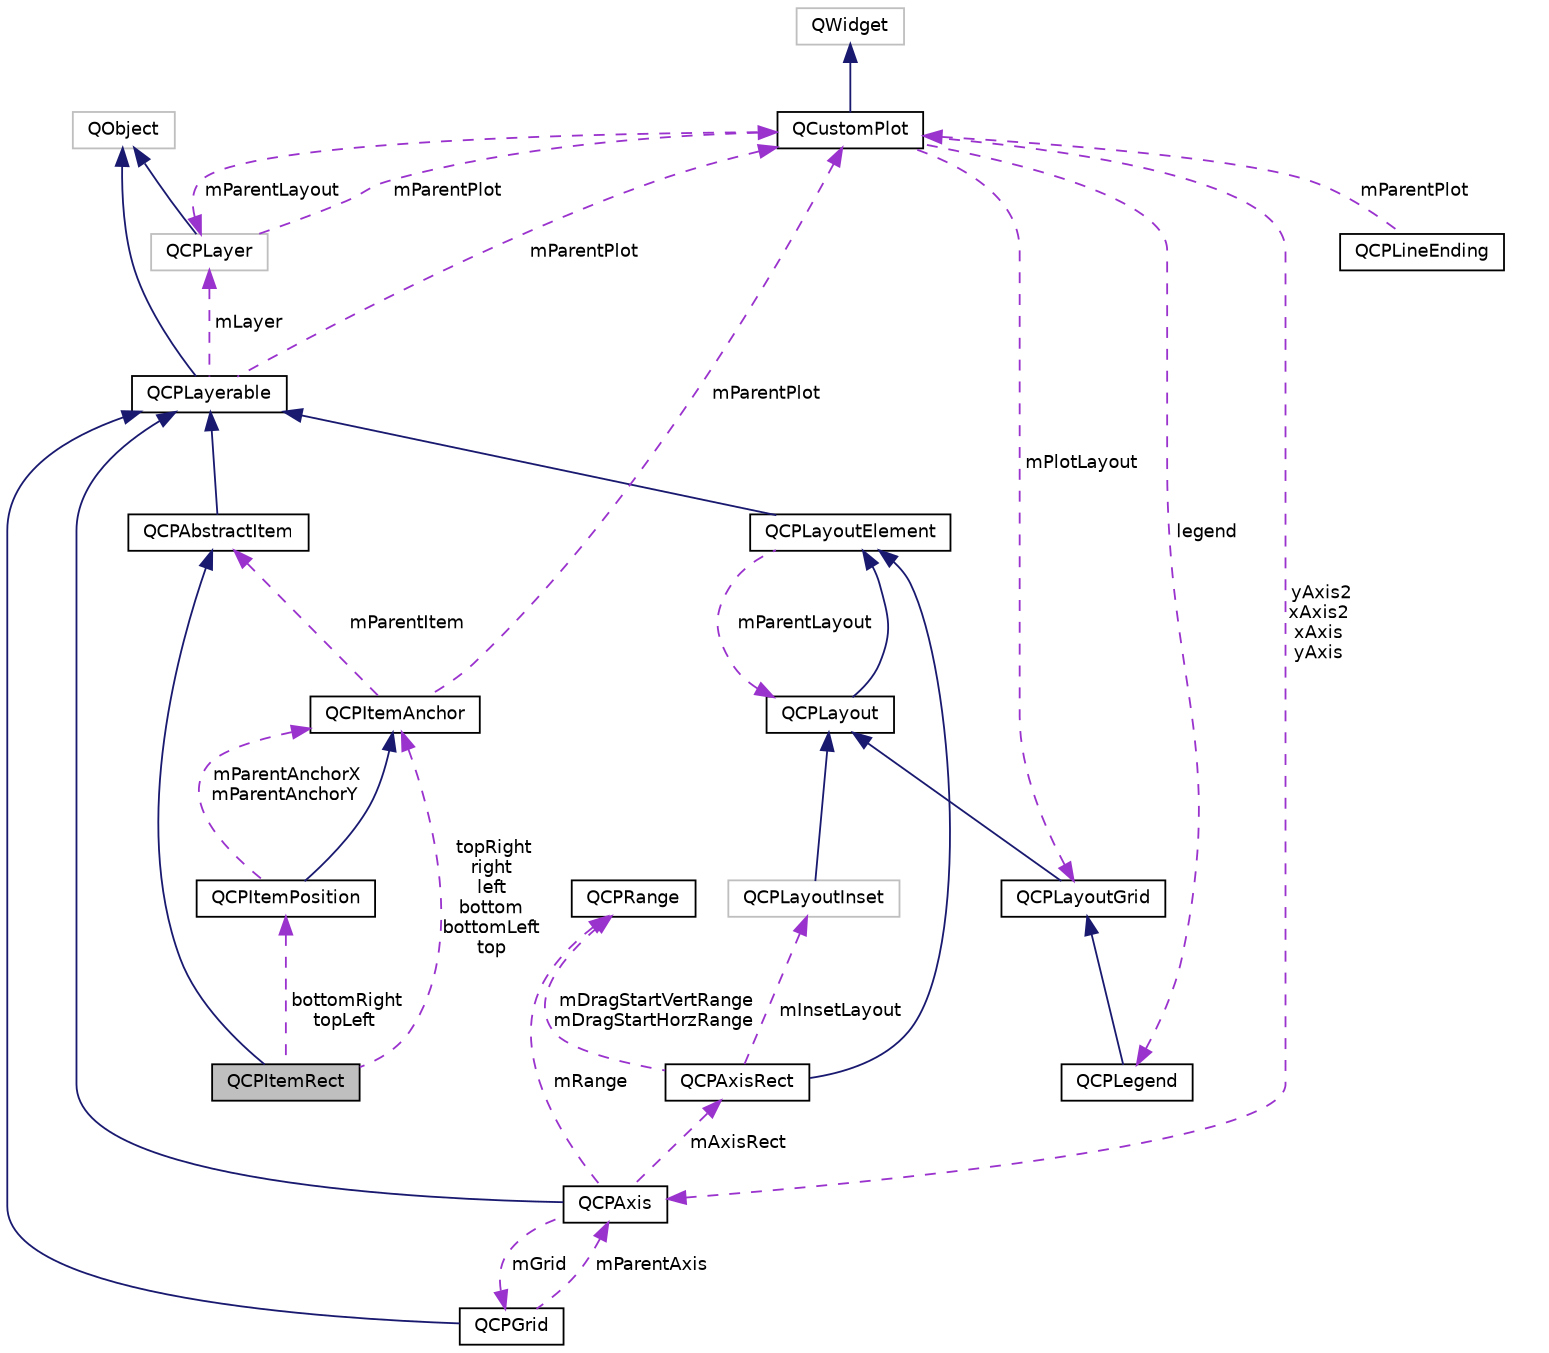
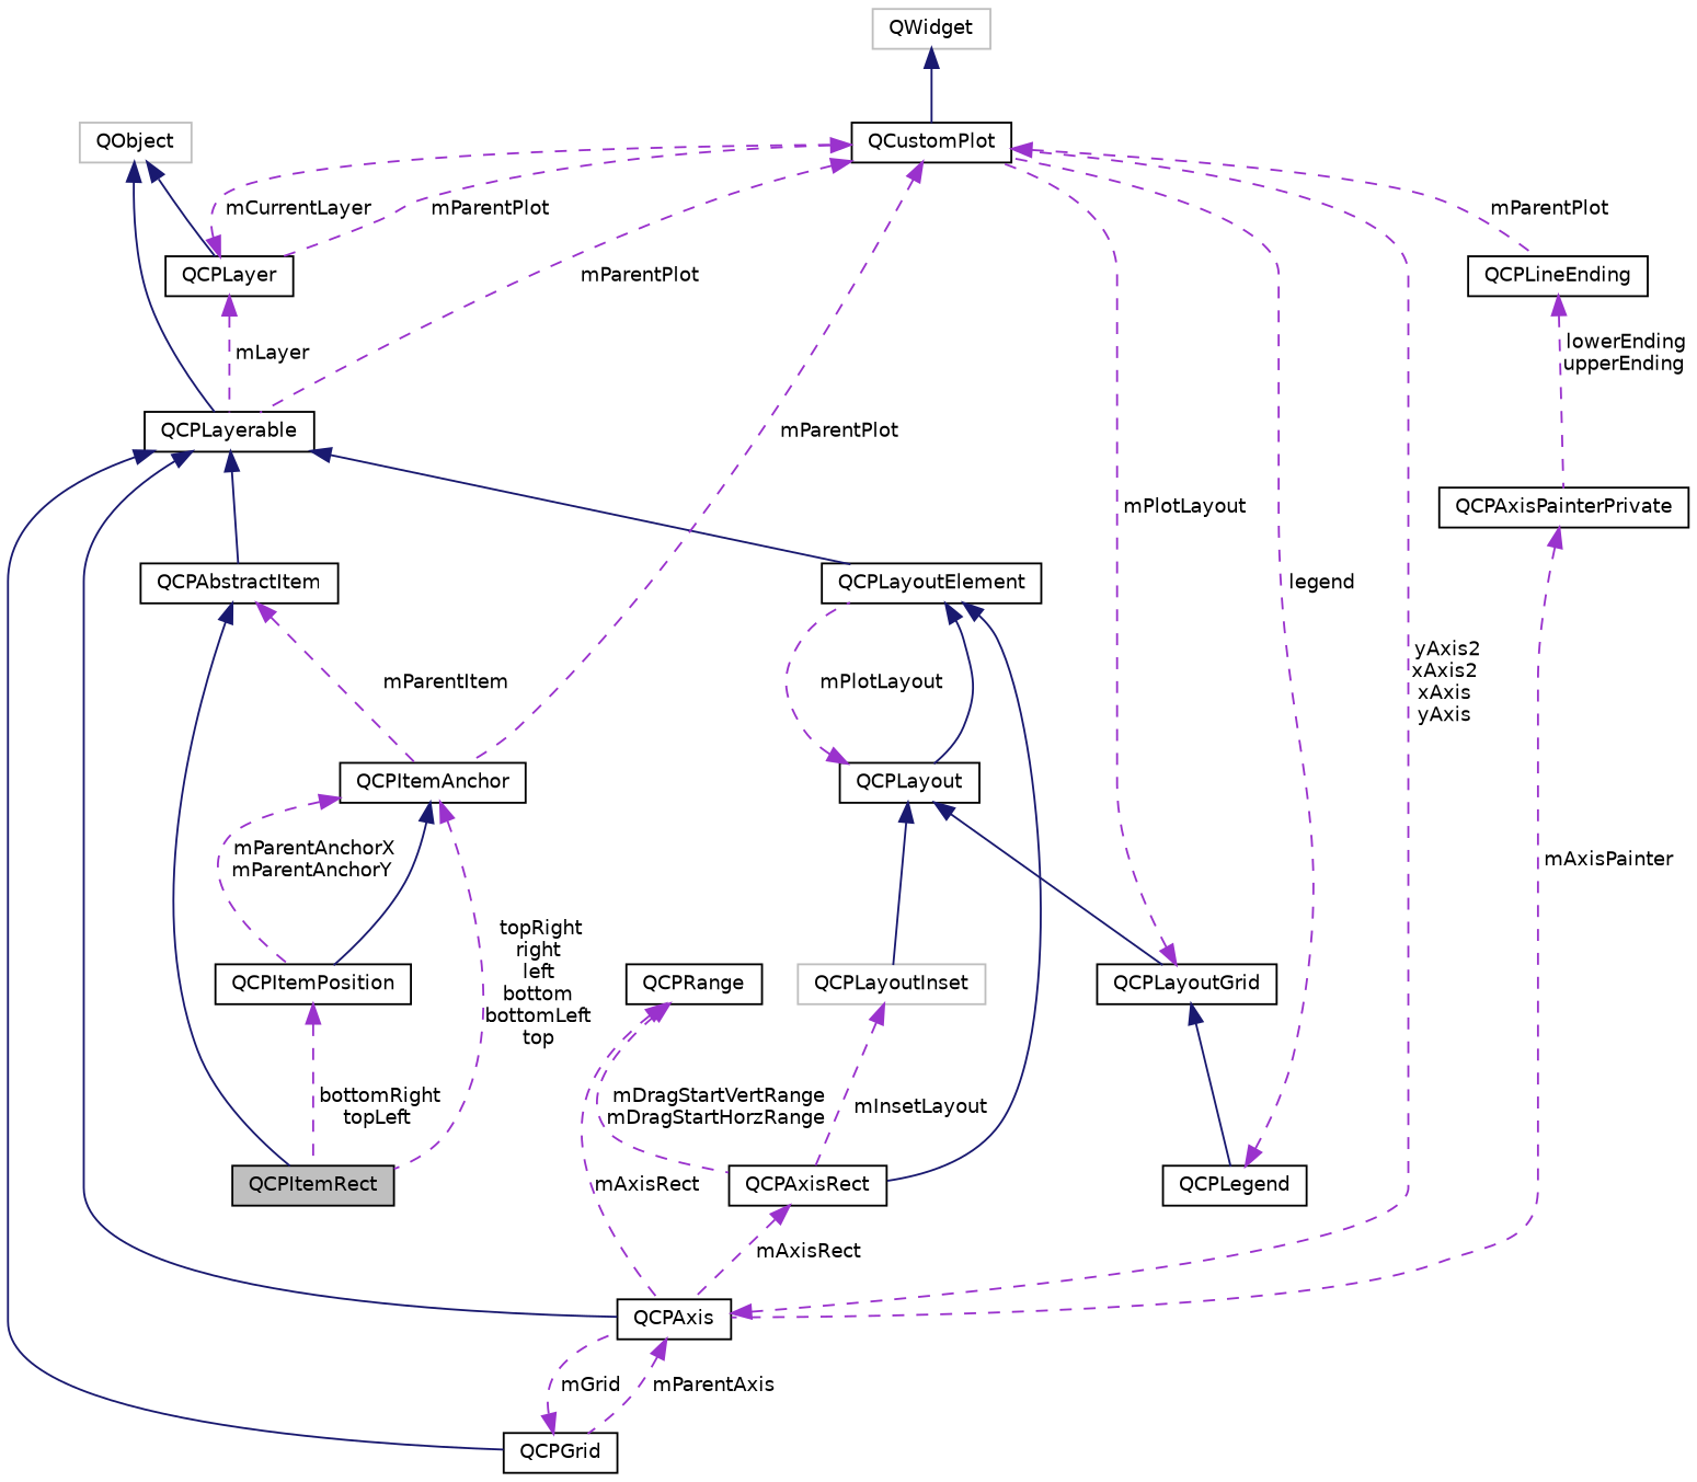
  digraph {
    node [color=black fillcolor=white fontname=Helvetica fontsize=10 shape=record style=filled]
    edge [color=darkorchid3 dir=back fontname=Helvetica fontsize=10 labelfontname=Helvetica labelfontsize=10 style=dashed]
    n1 [fillcolor=grey75 fontcolor=black height=0.2 label=QCPItemRect width=0.4]
    n2 [height=0.2 label=QCPAbstractItem width=0.4]
    n3 [height=0.2 label=QCPItemAnchor width=0.4]
    n4 [height=0.2 label=QCPItemPosition width=0.4]
    n5 [height=0.2 label=QCPLayerable width=0.4]
    n6 [height=0.2 label=QCPLayoutElement width=0.4]
    n7 [height=0.2 label=QCPAxis width=0.4]
    n8 [height=0.2 label=QCPGrid width=0.4]
    n9 [height=0.2 label=QCPLayout width=0.4]
    n10 [height=0.2 label=QCPAxisRect width=0.4]
    n11 [height=0.2 label=QCustomPlot width=0.4]
    n12 [color=grey75 height=0.2 label=QObject width=0.4]
-   n13 [color=grey75 height=0.2 label=QCPLayer width=0.4]
+   n13 [height=0.2 label=QCPLayer width=0.4]
    n14 [height=0.2 label=QCPLineEnding width=0.4]
+   n15 [height=0.2 label=QCPAxisPainterPrivate width=0.4]
    n16 [color=grey75 height=0.2 label=QWidget width=0.4]
    n17 [height=0.2 label=QCPLayoutGrid width=0.4]
    n18 [height=0.2 label=QCPLegend width=0.4]
    n19 [color=grey75 height=0.2 label=QCPLayoutInset width=0.4]
    n20 [height=0.2 label=QCPRange width=0.4]
    n2 -> n1 [color=midnightblue style=solid]
    n2 -> n3 [label=" mParentItem"]
    n3 -> n1 [label=" topRight\nright\nleft\nbottom\nbottomLeft\ntop"]
    n3 -> n4 [color=midnightblue style=solid]
    n3 -> n4 [label=" mParentAnchorX\nmParentAnchorY"]
    n4 -> n1 [label=" bottomRight\ntopLeft"]
    n5 -> n2 [color=midnightblue style=solid]
    n5 -> n6 [color=midnightblue style=solid]
    n5 -> n7 [color=midnightblue style=solid]
    n5 -> n8 [color=midnightblue style=solid]
    n6 -> n9 [color=midnightblue style=solid]
    n6 -> n10 [color=midnightblue style=solid]
    n7 -> n8 [label=" mParentAxis"]
    n7 -> n11 [label=" yAxis2\nxAxis2\nxAxis\nyAxis"]
    n8 -> n7 [label=" mGrid"]
-   n9 -> n6 [label=" mParentLayout"]
+   n9 -> n6 [label=" mPlotLayout"]
    n9 -> n17 [color=midnightblue style=solid]
    n9 -> n19 [color=midnightblue style=solid]
    n10 -> n7 [label=" mAxisRect"]
    n11 -> n3 [label=" mParentPlot"]
    n11 -> n5 [label=" mParentPlot"]
    n11 -> n13 [label=" mParentPlot"]
    n11 -> n14 [label=" mParentPlot"]
    n12 -> n5 [color=midnightblue style=solid]
    n12 -> n13 [color=midnightblue style=solid]
    n13 -> n5 [label=" mLayer"]
-   n13 -> n11 [label=" mParentLayout"]
+   n13 -> n11 [label=" mCurrentLayer"]
+   n14 -> n15 [label=" lowerEnding\nupperEnding"]
+   n15 -> n7 [label=" mAxisPainter"]
    n16 -> n11 [color=midnightblue style=solid]
    n17 -> n11 [label=" mPlotLayout"]
    n17 -> n18 [color=midnightblue style=solid]
    n18 -> n11 [label=" legend"]
    n19 -> n10 [label=" mInsetLayout"]
-   n20 -> n7 [label=" mRange"]
+   n20 -> n7 [label=" mAxisRect"]
    n20 -> n10 [label=" mDragStartVertRange\nmDragStartHorzRange"]
  }
